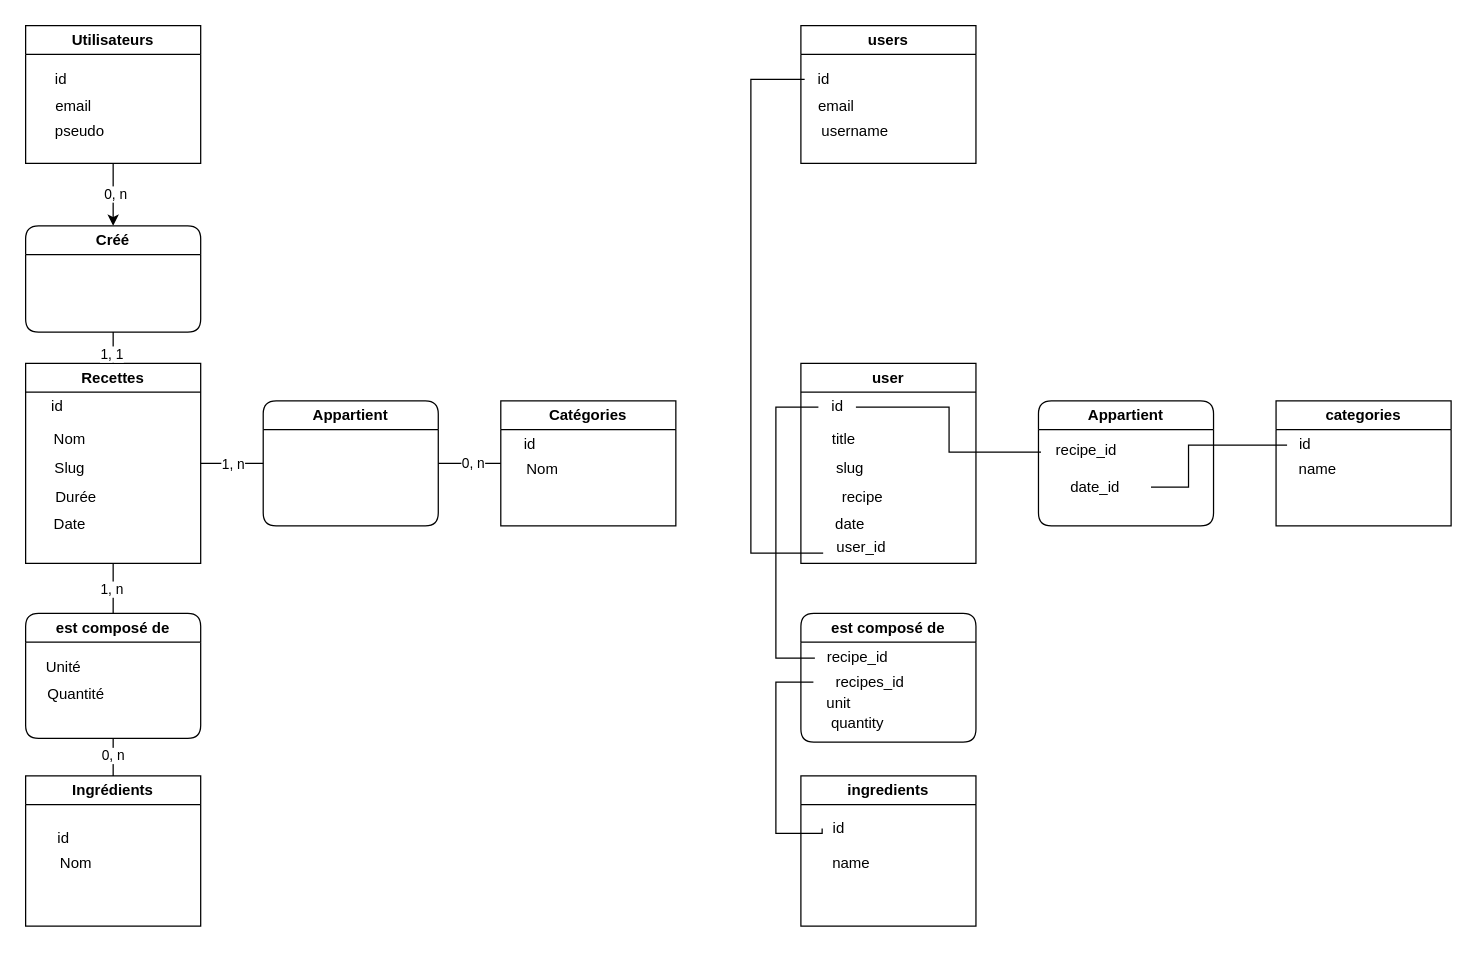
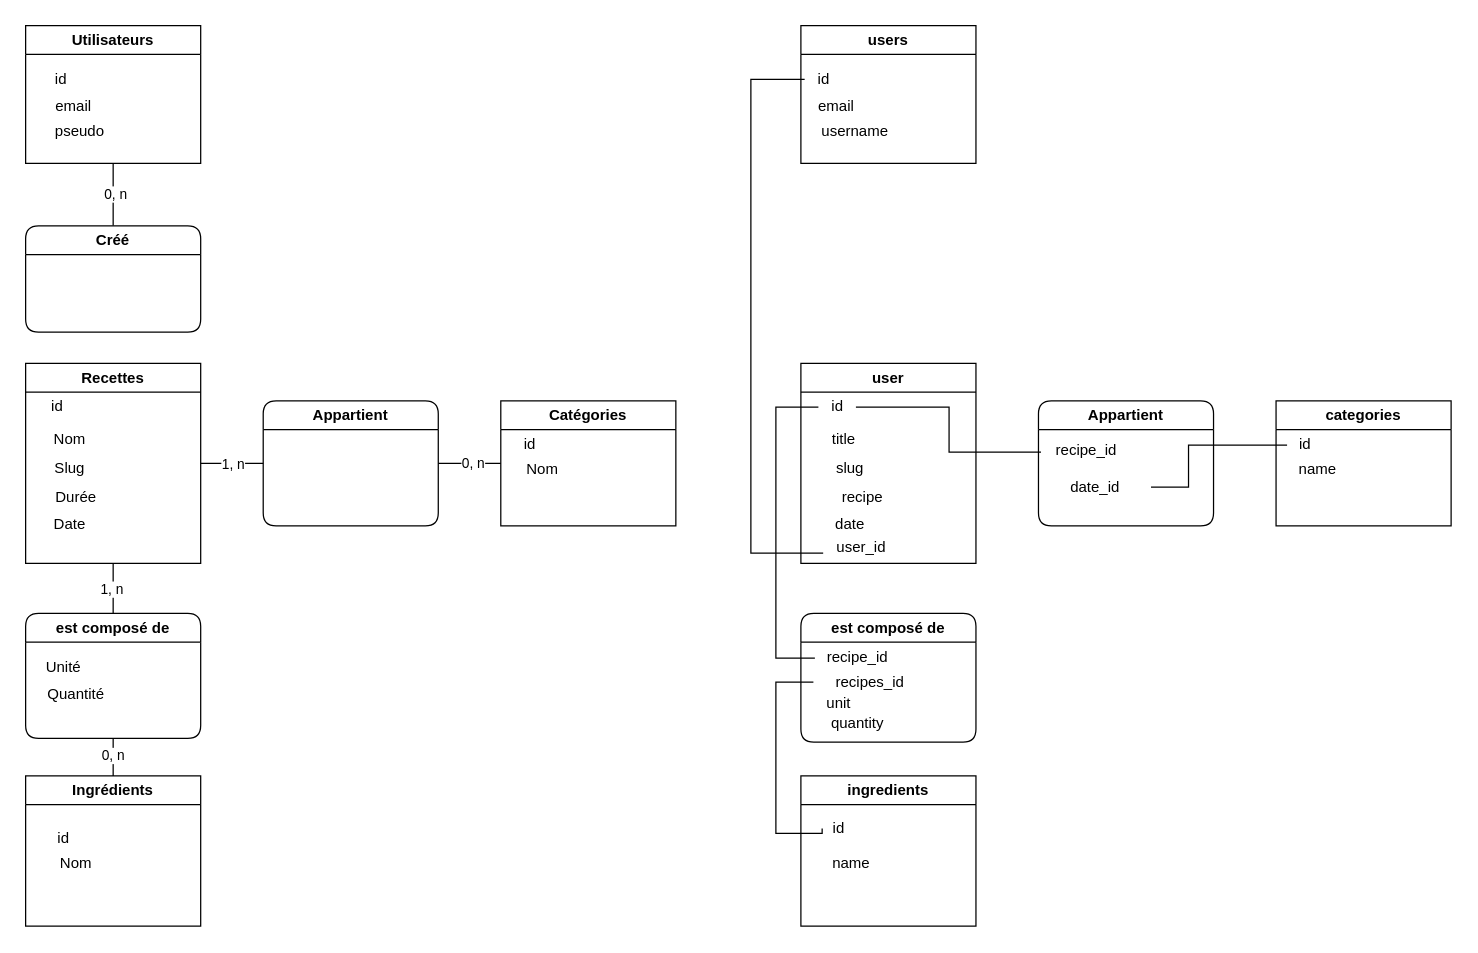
  <mxCell id="0" />
  <mxCell id="1" parent="0" />
  <mxCell id="2" style="edgeStyle=orthogonalEdgeStyle;rounded=0;orthogonalLoop=1;jettySize=auto;html=1;entryX=0.5;entryY=0;entryDx=0;entryDy=0;endArrow=none;startFill=0;" edge="1" parent="1" source="6" target="28"><mxGeometry relative="1" as="geometry" /></mxCell>
  <mxCell id="3" value="1, n" style="edgeLabel;html=1;align=center;verticalAlign=middle;resizable=0;points=[];" vertex="1" connectable="0" parent="2"><mxGeometry x="0.02" y="-2" relative="1" as="geometry"><mxPoint as="offset" /></mxGeometry></mxCell>
  <mxCell id="4" style="rounded=0;orthogonalLoop=1;jettySize=auto;html=1;entryX=0;entryY=0.5;entryDx=0;entryDy=0;endArrow=none;startFill=0;" edge="1" parent="1" source="6" target="25"><mxGeometry relative="1" as="geometry"><mxPoint x="210" y="350" as="targetPoint" /></mxGeometry></mxCell>
  <mxCell id="5" value="1, n" style="edgeLabel;html=1;align=center;verticalAlign=middle;resizable=0;points=[];" vertex="1" connectable="0" parent="4"><mxGeometry relative="1" as="geometry"><mxPoint as="offset" /></mxGeometry></mxCell>
  <mxCell id="6" value="Recettes" style="swimlane;whiteSpace=wrap;html=1;startSize=23;" vertex="1" parent="1"><mxGeometry x="20" y="290" width="140" height="160" as="geometry" /></mxCell>
  <mxCell id="7" value="Nom" style="text;html=1;align=center;verticalAlign=middle;resizable=0;points=[];autosize=1;strokeColor=none;fillColor=none;" vertex="1" parent="6"><mxGeometry x="10" y="46" width="50" height="30" as="geometry" /></mxCell>
  <mxCell id="8" value="Slug" style="text;html=1;align=center;verticalAlign=middle;resizable=0;points=[];autosize=1;strokeColor=none;fillColor=none;" vertex="1" parent="6"><mxGeometry x="10" y="69" width="50" height="30" as="geometry" /></mxCell>
  <mxCell id="9" value="Durée" style="text;html=1;align=center;verticalAlign=middle;resizable=0;points=[];autosize=1;strokeColor=none;fillColor=none;" vertex="1" parent="6"><mxGeometry x="10" y="92" width="60" height="30" as="geometry" /></mxCell>
  <mxCell id="10" value="Date" style="text;html=1;align=center;verticalAlign=middle;resizable=0;points=[];autosize=1;strokeColor=none;fillColor=none;" vertex="1" parent="6"><mxGeometry x="10" y="114" width="50" height="30" as="geometry" /></mxCell>
  <mxCell id="11" value="id" style="text;html=1;align=center;verticalAlign=middle;resizable=0;points=[];autosize=1;strokeColor=none;fillColor=none;" vertex="1" parent="6"><mxGeometry x="10" y="20" width="30" height="30" as="geometry" /></mxCell>
  <mxCell id="12" value="Catégories" style="swimlane;whiteSpace=wrap;html=1;startSize=23;" vertex="1" parent="1"><mxGeometry x="400" y="320" width="140" height="100" as="geometry" /></mxCell>
  <mxCell id="13" value="id" style="text;html=1;align=center;verticalAlign=middle;resizable=0;points=[];autosize=1;strokeColor=none;fillColor=none;" vertex="1" parent="12"><mxGeometry x="8" y="20" width="30" height="30" as="geometry" /></mxCell>
  <mxCell id="14" value="Nom" style="text;html=1;align=center;verticalAlign=middle;resizable=0;points=[];autosize=1;strokeColor=none;fillColor=none;" vertex="1" parent="12"><mxGeometry x="8" y="40" width="50" height="30" as="geometry" /></mxCell>
  <mxCell id="15" value="Ingrédients" style="swimlane;whiteSpace=wrap;html=1;startSize=23;" vertex="1" parent="1"><mxGeometry x="20" y="620" width="140" height="120" as="geometry" /></mxCell>
  <mxCell id="16" value="id" style="text;html=1;align=center;verticalAlign=middle;resizable=0;points=[];autosize=1;strokeColor=none;fillColor=none;" vertex="1" parent="15"><mxGeometry x="15" y="35" width="30" height="30" as="geometry" /></mxCell>
  <mxCell id="17" value="Nom" style="text;html=1;align=center;verticalAlign=middle;resizable=0;points=[];autosize=1;strokeColor=none;fillColor=none;" vertex="1" parent="15"><mxGeometry x="15" y="55" width="50" height="30" as="geometry" /></mxCell>
- <mxCell id="18" style="edgeStyle=orthogonalEdgeStyle;rounded=0;orthogonalLoop=1;jettySize=auto;html=1;entryX=0.5;entryY=0;entryDx=0;entryDy=0;endArrow=classic;startFill=0;" edge="1" parent="1" source="20" target="32"><mxGeometry relative="1" as="geometry" /></mxCell>
+ <mxCell id="18" style="edgeStyle=orthogonalEdgeStyle;rounded=0;orthogonalLoop=1;jettySize=auto;html=1;entryX=0.5;entryY=0;entryDx=0;entryDy=0;endArrow=none;startFill=0;" edge="1" parent="1" source="20" target="32"><mxGeometry relative="1" as="geometry" /></mxCell>
  <mxCell id="19" value="0, n" style="edgeLabel;html=1;align=center;verticalAlign=middle;resizable=0;points=[];" vertex="1" connectable="0" parent="18"><mxGeometry x="-0.03" y="1" relative="1" as="geometry"><mxPoint as="offset" /></mxGeometry></mxCell>
  <mxCell id="20" value="Utilisateurs" style="swimlane;whiteSpace=wrap;html=1;startSize=23;" vertex="1" parent="1"><mxGeometry x="20" y="20" width="140" height="110" as="geometry" /></mxCell>
  <mxCell id="21" value="email" style="text;html=1;align=center;verticalAlign=middle;resizable=0;points=[];autosize=1;strokeColor=none;fillColor=none;" vertex="1" parent="20"><mxGeometry x="13" y="50" width="50" height="30" as="geometry" /></mxCell>
  <mxCell id="22" value="pseudo" style="text;html=1;align=center;verticalAlign=middle;resizable=0;points=[];autosize=1;strokeColor=none;fillColor=none;" vertex="1" parent="20"><mxGeometry x="13" y="70" width="60" height="30" as="geometry" /></mxCell>
  <mxCell id="23" style="edgeStyle=orthogonalEdgeStyle;rounded=0;orthogonalLoop=1;jettySize=auto;html=1;entryX=0;entryY=0.5;entryDx=0;entryDy=0;endArrow=none;startFill=0;" edge="1" parent="1" source="25" target="12"><mxGeometry relative="1" as="geometry" /></mxCell>
  <mxCell id="24" value="0, n" style="edgeLabel;html=1;align=center;verticalAlign=middle;resizable=0;points=[];" vertex="1" connectable="0" parent="23"><mxGeometry x="0.08" y="1" relative="1" as="geometry"><mxPoint as="offset" /></mxGeometry></mxCell>
  <mxCell id="25" value="Appartient" style="swimlane;whiteSpace=wrap;html=1;startSize=23;rounded=1;" vertex="1" parent="1"><mxGeometry x="210" y="320" width="140" height="100" as="geometry" /></mxCell>
  <mxCell id="26" style="edgeStyle=orthogonalEdgeStyle;rounded=0;orthogonalLoop=1;jettySize=auto;html=1;entryX=0.5;entryY=0;entryDx=0;entryDy=0;endArrow=none;startFill=0;" edge="1" parent="1" source="28" target="15"><mxGeometry relative="1" as="geometry" /></mxCell>
  <mxCell id="27" value="0, n" style="edgeLabel;html=1;align=center;verticalAlign=middle;resizable=0;points=[];" vertex="1" connectable="0" parent="26"><mxGeometry x="0.336" y="-1" relative="1" as="geometry"><mxPoint as="offset" /></mxGeometry></mxCell>
  <mxCell id="28" value="est composé de" style="swimlane;whiteSpace=wrap;html=1;startSize=23;rounded=1;" vertex="1" parent="1"><mxGeometry x="20" y="490" width="140" height="100" as="geometry" /></mxCell>
  <mxCell id="29" value="Quantité" style="text;html=1;align=center;verticalAlign=middle;resizable=0;points=[];autosize=1;strokeColor=none;fillColor=none;" vertex="1" parent="28"><mxGeometry x="5" y="50" width="70" height="30" as="geometry" /></mxCell>
- <mxCell id="30" style="edgeStyle=orthogonalEdgeStyle;rounded=0;orthogonalLoop=1;jettySize=auto;html=1;entryX=0.5;entryY=0;entryDx=0;entryDy=0;endArrow=none;startFill=0;" edge="1" parent="1" source="32" target="6"><mxGeometry relative="1" as="geometry" /></mxCell>
- <mxCell id="31" value="1, 1" style="edgeLabel;html=1;align=center;verticalAlign=middle;resizable=0;points=[];" vertex="1" connectable="0" parent="30"><mxGeometry x="-0.18" y="2" relative="1" as="geometry"><mxPoint as="offset" /></mxGeometry></mxCell>
  <mxCell id="32" value="Créé" style="swimlane;whiteSpace=wrap;html=1;startSize=23;rounded=1;" vertex="1" parent="1"><mxGeometry x="20" y="180" width="140" height="85" as="geometry" /></mxCell>
  <mxCell id="33" value="id" style="text;html=1;align=center;verticalAlign=middle;resizable=0;points=[];autosize=1;strokeColor=none;fillColor=none;" vertex="1" parent="1"><mxGeometry x="33" y="48" width="30" height="30" as="geometry" /></mxCell>
  <mxCell id="34" value="Unité" style="text;html=1;align=center;verticalAlign=middle;resizable=0;points=[];autosize=1;strokeColor=none;fillColor=none;" vertex="1" parent="1"><mxGeometry x="25" y="518" width="50" height="30" as="geometry" /></mxCell>
  <mxCell id="35" value="user" style="swimlane;whiteSpace=wrap;html=1;startSize=23;" vertex="1" parent="1"><mxGeometry x="640" y="290" width="140" height="160" as="geometry" /></mxCell>
  <mxCell id="36" value="title" style="text;html=1;align=center;verticalAlign=middle;resizable=0;points=[];autosize=1;strokeColor=none;fillColor=none;" vertex="1" parent="35"><mxGeometry x="14" y="46" width="40" height="30" as="geometry" /></mxCell>
  <mxCell id="37" value="slug" style="text;html=1;align=center;verticalAlign=middle;resizable=0;points=[];autosize=1;strokeColor=none;fillColor=none;" vertex="1" parent="35"><mxGeometry x="14" y="69" width="50" height="30" as="geometry" /></mxCell>
  <mxCell id="38" value="recipe" style="text;html=1;align=center;verticalAlign=middle;resizable=0;points=[];autosize=1;strokeColor=none;fillColor=none;" vertex="1" parent="35"><mxGeometry x="14" y="92" width="70" height="30" as="geometry" /></mxCell>
  <mxCell id="39" value="date" style="text;html=1;align=center;verticalAlign=middle;resizable=0;points=[];autosize=1;strokeColor=none;fillColor=none;" vertex="1" parent="35"><mxGeometry x="14" y="114" width="50" height="30" as="geometry" /></mxCell>
  <mxCell id="40" value="id" style="text;html=1;align=center;verticalAlign=middle;resizable=0;points=[];autosize=1;strokeColor=none;fillColor=none;" vertex="1" parent="35"><mxGeometry x="14" y="20" width="30" height="30" as="geometry" /></mxCell>
  <mxCell id="41" value="user_id" style="text;html=1;align=center;verticalAlign=middle;resizable=0;points=[];autosize=1;strokeColor=none;fillColor=none;" vertex="1" parent="35"><mxGeometry x="18" y="132" width="60" height="30" as="geometry" /></mxCell>
  <mxCell id="42" value="categories" style="swimlane;whiteSpace=wrap;html=1;startSize=23;" vertex="1" parent="1"><mxGeometry x="1020" y="320" width="140" height="100" as="geometry" /></mxCell>
  <mxCell id="43" value="id" style="text;html=1;align=center;verticalAlign=middle;resizable=0;points=[];autosize=1;strokeColor=none;fillColor=none;" vertex="1" parent="42"><mxGeometry x="8" y="20" width="30" height="30" as="geometry" /></mxCell>
  <mxCell id="44" value="name" style="text;html=1;align=center;verticalAlign=middle;resizable=0;points=[];autosize=1;strokeColor=none;fillColor=none;" vertex="1" parent="42"><mxGeometry x="8" y="40" width="50" height="30" as="geometry" /></mxCell>
  <mxCell id="45" value="ingredients" style="swimlane;whiteSpace=wrap;html=1;startSize=23;" vertex="1" parent="1"><mxGeometry x="640" y="620" width="140" height="120" as="geometry" /></mxCell>
  <mxCell id="46" value="id" style="text;html=1;align=center;verticalAlign=middle;resizable=0;points=[];autosize=1;strokeColor=none;fillColor=none;" vertex="1" parent="45"><mxGeometry x="15" y="27" width="30" height="30" as="geometry" /></mxCell>
  <mxCell id="47" value="name" style="text;html=1;align=center;verticalAlign=middle;resizable=0;points=[];autosize=1;strokeColor=none;fillColor=none;" vertex="1" parent="45"><mxGeometry x="15" y="55" width="50" height="30" as="geometry" /></mxCell>
  <mxCell id="48" value="users" style="swimlane;whiteSpace=wrap;html=1;startSize=23;" vertex="1" parent="1"><mxGeometry x="640" y="20" width="140" height="110" as="geometry" /></mxCell>
  <mxCell id="49" value="email" style="text;html=1;align=center;verticalAlign=middle;resizable=0;points=[];autosize=1;strokeColor=none;fillColor=none;" vertex="1" parent="48"><mxGeometry x="3" y="50" width="50" height="30" as="geometry" /></mxCell>
  <mxCell id="50" value="username" style="text;html=1;align=center;verticalAlign=middle;resizable=0;points=[];autosize=1;strokeColor=none;fillColor=none;" vertex="1" parent="48"><mxGeometry x="3" y="70" width="80" height="30" as="geometry" /></mxCell>
  <mxCell id="51" value="Appartient" style="swimlane;whiteSpace=wrap;html=1;startSize=23;rounded=1;" vertex="1" parent="1"><mxGeometry x="830" y="320" width="140" height="100" as="geometry" /></mxCell>
  <mxCell id="52" value="date_id" style="text;html=1;align=center;verticalAlign=middle;resizable=0;points=[];autosize=1;strokeColor=none;fillColor=none;" vertex="1" parent="51"><mxGeometry y="54" width="90" height="30" as="geometry" /></mxCell>
  <mxCell id="53" value="est composé de" style="swimlane;whiteSpace=wrap;html=1;startSize=23;rounded=1;" vertex="1" parent="1"><mxGeometry x="640" y="490" width="140" height="103" as="geometry" /></mxCell>
  <mxCell id="54" value="quantity" style="text;html=1;align=center;verticalAlign=middle;resizable=0;points=[];autosize=1;strokeColor=none;fillColor=none;" vertex="1" parent="53"><mxGeometry x="10" y="73" width="70" height="30" as="geometry" /></mxCell>
  <mxCell id="55" value="recipe_id" style="text;html=1;align=center;verticalAlign=middle;resizable=0;points=[];autosize=1;strokeColor=none;fillColor=none;" vertex="1" parent="53"><mxGeometry x="10" y="20" width="70" height="30" as="geometry" /></mxCell>
  <mxCell id="56" value="recipes_id" style="text;html=1;align=center;verticalAlign=middle;resizable=0;points=[];autosize=1;strokeColor=none;fillColor=none;" vertex="1" parent="53"><mxGeometry x="10" y="40" width="90" height="30" as="geometry" /></mxCell>
  <mxCell id="57" value="id" style="text;html=1;align=center;verticalAlign=middle;resizable=0;points=[];autosize=1;strokeColor=none;fillColor=none;" vertex="1" parent="1"><mxGeometry x="643" y="48" width="30" height="30" as="geometry" /></mxCell>
  <mxCell id="58" value="unit" style="text;html=1;align=center;verticalAlign=middle;resizable=0;points=[];autosize=1;strokeColor=none;fillColor=none;" vertex="1" parent="1"><mxGeometry x="650" y="547" width="40" height="30" as="geometry" /></mxCell>
  <mxCell id="59" value="recipe_id" style="text;html=1;align=center;verticalAlign=middle;resizable=0;points=[];autosize=1;strokeColor=none;fillColor=none;" vertex="1" parent="1"><mxGeometry x="833" y="345" width="70" height="30" as="geometry" /></mxCell>
  <mxCell id="60" style="edgeStyle=orthogonalEdgeStyle;rounded=0;orthogonalLoop=1;jettySize=auto;html=1;entryX=-0.003;entryY=0.66;entryDx=0;entryDy=0;entryPerimeter=0;endArrow=none;startFill=0;" edge="1" parent="1" source="57" target="41"><mxGeometry relative="1" as="geometry"><Array as="points"><mxPoint x="600" y="63" /><mxPoint x="600" y="442" /></Array></mxGeometry></mxCell>
  <mxCell id="61" style="edgeStyle=orthogonalEdgeStyle;rounded=0;orthogonalLoop=1;jettySize=auto;html=1;entryX=-0.014;entryY=0.533;entryDx=0;entryDy=0;entryPerimeter=0;endArrow=none;startFill=0;" edge="1" parent="1" source="40" target="59"><mxGeometry relative="1" as="geometry" /></mxCell>
  <mxCell id="62" style="edgeStyle=orthogonalEdgeStyle;rounded=0;orthogonalLoop=1;jettySize=auto;html=1;entryX=0.027;entryY=0.513;entryDx=0;entryDy=0;entryPerimeter=0;endArrow=none;startFill=0;" edge="1" parent="1" source="52" target="43"><mxGeometry relative="1" as="geometry"><Array as="points"><mxPoint x="950" y="389" /><mxPoint x="950" y="355" /></Array></mxGeometry></mxCell>
  <mxCell id="63" style="edgeStyle=orthogonalEdgeStyle;rounded=0;orthogonalLoop=1;jettySize=auto;html=1;entryX=0.017;entryY=0.527;entryDx=0;entryDy=0;entryPerimeter=0;endArrow=none;startFill=0;" edge="1" parent="1" source="40" target="55"><mxGeometry relative="1" as="geometry"><Array as="points"><mxPoint x="620" y="325" /><mxPoint x="620" y="526" /></Array></mxGeometry></mxCell>
  <mxCell id="64" style="edgeStyle=orthogonalEdgeStyle;rounded=0;orthogonalLoop=1;jettySize=auto;html=1;endArrow=none;startFill=0;" edge="1" parent="1" source="56"><mxGeometry relative="1" as="geometry"><mxPoint x="657" y="662" as="targetPoint" /><Array as="points"><mxPoint x="620" y="545" /><mxPoint x="620" y="666" /></Array></mxGeometry></mxCell>
